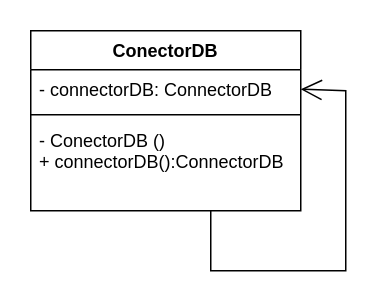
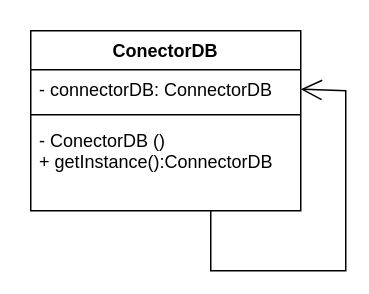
  <mxCell id="0" />
  <mxCell id="1" parent="0" />
  <mxCell id="2" value="ConectorDB" style="swimlane;fontStyle=1;align=center;verticalAlign=top;childLayout=stackLayout;horizontal=1;startSize=26;horizontalStack=0;resizeParent=1;resizeParentMax=0;resizeLast=0;collapsible=1;marginBottom=0;whiteSpace=wrap;html=1;" parent="1" vertex="1"><mxGeometry x="20" y="20" width="180" height="120" as="geometry" /></mxCell>
  <mxCell id="3" value="- connectorDB: ConnectorDB" style="text;strokeColor=none;fillColor=none;align=left;verticalAlign=top;spacingLeft=4;spacingRight=4;overflow=hidden;rotatable=0;points=[[0,0.5],[1,0.5]];portConstraint=eastwest;whiteSpace=wrap;html=1;" parent="2" vertex="1"><mxGeometry y="26" width="180" height="26" as="geometry" /></mxCell>
  <mxCell id="4" value="" style="line;strokeWidth=1;fillColor=none;align=left;verticalAlign=middle;spacingTop=-1;spacingLeft=3;spacingRight=3;rotatable=0;labelPosition=right;points=[];portConstraint=eastwest;strokeColor=inherit;" parent="2" vertex="1"><mxGeometry y="52" width="180" height="8" as="geometry" /></mxCell>
  <mxCell id="5" value="" style="endArrow=open;endFill=1;endSize=12;html=1;rounded=0;entryX=1;entryY=0.5;entryDx=0;entryDy=0;" parent="2" target="3" edge="1"><mxGeometry width="160" relative="1" as="geometry"><mxPoint x="120" y="120" as="sourcePoint" /><mxPoint x="210" y="-10" as="targetPoint" /><Array as="points"><mxPoint x="120" y="160" /><mxPoint x="210" y="160" /><mxPoint x="210" y="40" /></Array></mxGeometry></mxCell>
- <mxCell id="6" value="- ConectorDB ()&lt;div&gt;+ connectorDB():ConnectorDB&lt;/div&gt;" style="text;strokeColor=none;fillColor=none;align=left;verticalAlign=top;spacingLeft=4;spacingRight=4;overflow=hidden;rotatable=0;points=[[0,0.5],[1,0.5]];portConstraint=eastwest;whiteSpace=wrap;html=1;" parent="2" vertex="1"><mxGeometry y="60" width="180" height="60" as="geometry" /></mxCell>
+ <mxCell id="6" value="- ConectorDB ()&lt;div&gt;+ getInstance():ConnectorDB&lt;/div&gt;" style="text;strokeColor=none;fillColor=none;align=left;verticalAlign=top;spacingLeft=4;spacingRight=4;overflow=hidden;rotatable=0;points=[[0,0.5],[1,0.5]];portConstraint=eastwest;whiteSpace=wrap;html=1;" parent="2" vertex="1"><mxGeometry y="60" width="180" height="60" as="geometry" /></mxCell>
